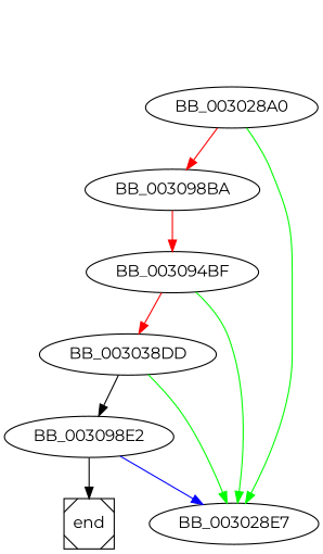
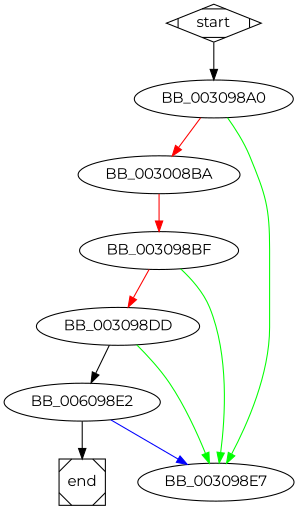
  digraph {
    fontname=Montserrat
    node [fontname=Montserrat]
    edge [fontname=Montserrat color=red]
-   BB_003098A0 [label=BB_003028A0]
-   BB_003098BA
-   BB_003098E7 [label=BB_003028E7]
-   BB_003098BF [label=BB_003094BF]
-   BB_003098DD [label=BB_003038DD]
-   BB_003098E2
+   start [shape=Mdiamond]
+   BB_003098A0
+   BB_003098BA [label=BB_003008BA]
+   BB_003098E7
+   BB_003098BF
+   BB_003098DD
+   BB_003098E2 [label=BB_006098E2]
    end [shape=Msquare]
+   start -> BB_003098A0 [color=""]
    BB_003098A0 -> BB_003098BA
    BB_003098A0 -> BB_003098E7 [color=green]
    BB_003098BA -> BB_003098BF
    BB_003098BF -> BB_003098E7 [color=green]
    BB_003098BF -> BB_003098DD
    BB_003098DD -> BB_003098E7 [color=green]
    BB_003098DD -> BB_003098E2 [color=black]
    BB_003098E2 -> BB_003098E7 [color=blue]
    BB_003098E2 -> end [color=""]
  }
